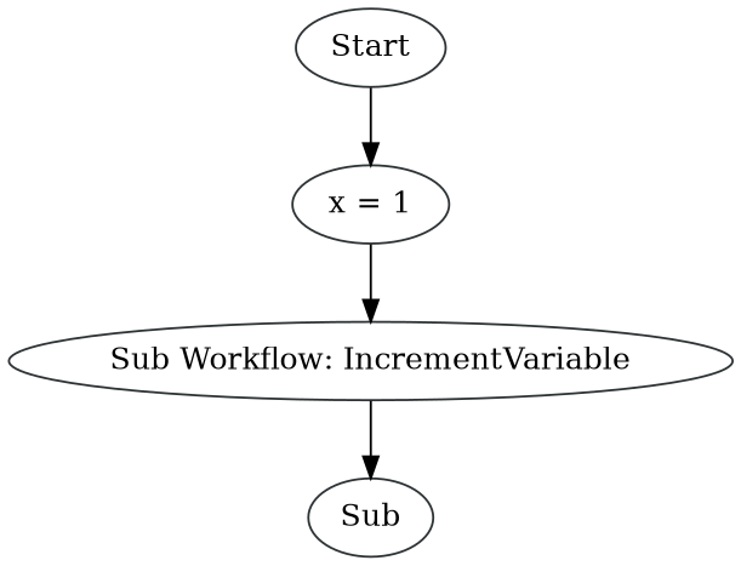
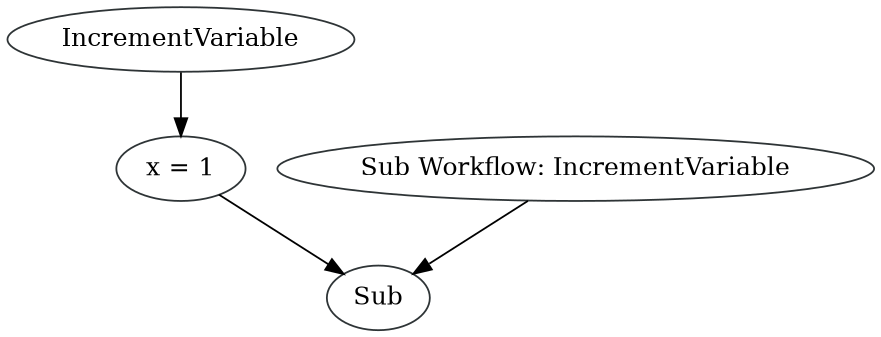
  digraph {
    node [color="#2e3436"]
-   n1 [label=Start]
+   n1 [label=IncrementVariable]
    n2 [label="x = 1"]
    n3 [label="Sub Workflow: IncrementVariable"]
    n4 [label=Sub]
    n1 -> n2
-   n2 -> n3
+   n2 -> n4
    n3 -> n4
  }
